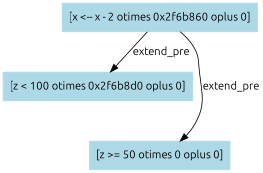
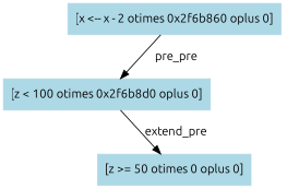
  digraph {
    fontname=Ubuntu
    node [color=lightblue fontname=Ubuntu shape=box style=filled]
    edge [color=black fontname=Ubuntu]
    n1 [label="[x <-- x - 2 otimes 0x2f6b860 oplus 0]"]
    n2 [label="[z < 100 otimes 0x2f6b8d0 oplus 0]"]
    n3 [label="[z >= 50 otimes 0 oplus 0]"]
-   n1 -> n2 [label=extend_pre]
-   n1 -> n3 [label=extend_pre]
+   n1 -> n2 [label=pre_pre]
+   n2 -> n3 [label=extend_pre]
  }
